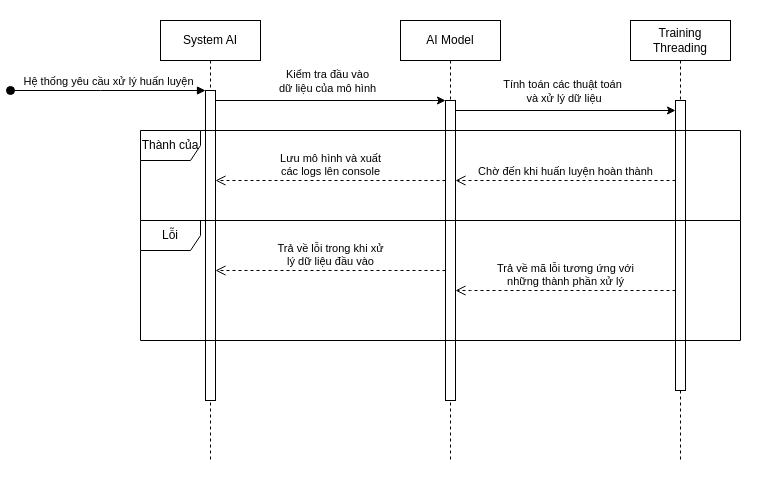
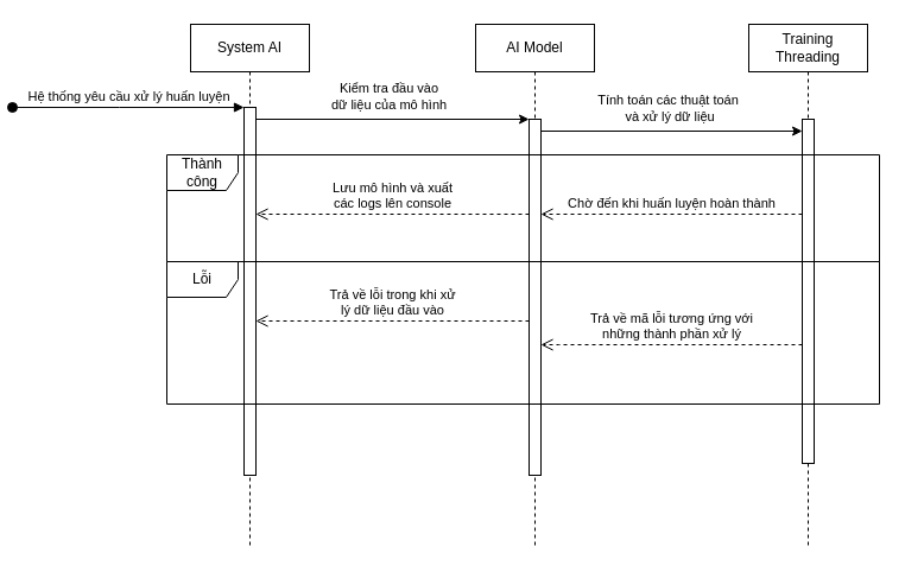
  <mxCell id="0" />
  <mxCell id="1" parent="0" />
  <mxCell id="2" value="System AI" style="shape=umlLifeline;perimeter=lifelinePerimeter;whiteSpace=wrap;html=1;container=0;dropTarget=0;collapsible=0;recursiveResize=0;outlineConnect=0;portConstraint=eastwest;newEdgeStyle={&quot;edgeStyle&quot;:&quot;elbowEdgeStyle&quot;,&quot;elbow&quot;:&quot;vertical&quot;,&quot;curved&quot;:0,&quot;rounded&quot;:0};" parent="1" vertex="1"><mxGeometry x="40" y="20" width="100" height="440" as="geometry" /></mxCell>
  <mxCell id="3" value="" style="html=1;points=[];perimeter=orthogonalPerimeter;outlineConnect=0;targetShapes=umlLifeline;portConstraint=eastwest;newEdgeStyle={&quot;edgeStyle&quot;:&quot;elbowEdgeStyle&quot;,&quot;elbow&quot;:&quot;vertical&quot;,&quot;curved&quot;:0,&quot;rounded&quot;:0};" parent="2" vertex="1"><mxGeometry x="45" y="70" width="10" height="310" as="geometry" /></mxCell>
  <mxCell id="4" value="Hệ thống yêu cầu xử lý huấn luyện" style="html=1;verticalAlign=bottom;startArrow=oval;endArrow=block;startSize=8;edgeStyle=elbowEdgeStyle;elbow=vertical;curved=0;rounded=0;" parent="2" target="3" edge="1"><mxGeometry relative="1" as="geometry"><mxPoint x="-150" y="70" as="sourcePoint" /><Array as="points"><mxPoint x="-60" y="70" /></Array></mxGeometry></mxCell>
  <mxCell id="5" value="AI Model" style="shape=umlLifeline;perimeter=lifelinePerimeter;whiteSpace=wrap;html=1;container=0;dropTarget=0;collapsible=0;recursiveResize=0;outlineConnect=0;portConstraint=eastwest;newEdgeStyle={&quot;edgeStyle&quot;:&quot;elbowEdgeStyle&quot;,&quot;elbow&quot;:&quot;vertical&quot;,&quot;curved&quot;:0,&quot;rounded&quot;:0};" parent="1" vertex="1"><mxGeometry x="280" y="20" width="100" height="440" as="geometry" /></mxCell>
  <mxCell id="6" value="" style="html=1;points=[];perimeter=orthogonalPerimeter;outlineConnect=0;targetShapes=umlLifeline;portConstraint=eastwest;newEdgeStyle={&quot;edgeStyle&quot;:&quot;elbowEdgeStyle&quot;,&quot;elbow&quot;:&quot;vertical&quot;,&quot;curved&quot;:0,&quot;rounded&quot;:0};" parent="5" vertex="1"><mxGeometry x="45" y="80" width="10" height="300" as="geometry" /></mxCell>
  <mxCell id="7" value="Training Threading" style="shape=umlLifeline;perimeter=lifelinePerimeter;whiteSpace=wrap;html=1;container=0;dropTarget=0;collapsible=0;recursiveResize=0;outlineConnect=0;portConstraint=eastwest;newEdgeStyle={&quot;edgeStyle&quot;:&quot;elbowEdgeStyle&quot;,&quot;elbow&quot;:&quot;vertical&quot;,&quot;curved&quot;:0,&quot;rounded&quot;:0};" parent="1" vertex="1"><mxGeometry x="510" y="20" width="100" height="440" as="geometry" /></mxCell>
  <mxCell id="8" value="" style="html=1;points=[];perimeter=orthogonalPerimeter;outlineConnect=0;targetShapes=umlLifeline;portConstraint=eastwest;newEdgeStyle={&quot;edgeStyle&quot;:&quot;elbowEdgeStyle&quot;,&quot;elbow&quot;:&quot;vertical&quot;,&quot;curved&quot;:0,&quot;rounded&quot;:0};" parent="7" vertex="1"><mxGeometry x="45" y="80" width="10" height="290" as="geometry" /></mxCell>
  <mxCell id="9" value="" style="endArrow=classic;html=1;rounded=0;" parent="1" source="3" edge="1"><mxGeometry width="50" height="50" relative="1" as="geometry"><mxPoint x="149.81" y="100" as="sourcePoint" /><mxPoint x="325" y="100" as="targetPoint" /></mxGeometry></mxCell>
  <mxCell id="10" value="Kiểm tra đầu vào &lt;br&gt;dữ liệu của mô hình" style="edgeLabel;html=1;align=center;verticalAlign=middle;resizable=0;points=[];" parent="9" vertex="1" connectable="0"><mxGeometry x="-0.039" relative="1" as="geometry"><mxPoint y="-20" as="offset" /></mxGeometry></mxCell>
  <mxCell id="11" value="" style="endArrow=classic;html=1;rounded=0;" parent="1" target="8" edge="1"><mxGeometry width="50" height="50" relative="1" as="geometry"><mxPoint x="335" y="110" as="sourcePoint" /><mxPoint x="505" y="110" as="targetPoint" /></mxGeometry></mxCell>
  <mxCell id="12" value="Tính toán các thuật toán&lt;br&gt;&amp;nbsp;và xử lý dữ liệu" style="edgeLabel;html=1;align=center;verticalAlign=middle;resizable=0;points=[];" parent="11" vertex="1" connectable="0"><mxGeometry x="-0.039" relative="1" as="geometry"><mxPoint y="-20" as="offset" /></mxGeometry></mxCell>
- <mxCell id="13" value="Thành của" style="shape=umlFrame;whiteSpace=wrap;html=1;pointerEvents=0;" parent="1" vertex="1"><mxGeometry x="20" y="130" width="600" height="90" as="geometry" /></mxCell>
+ <mxCell id="13" value="Thành công" style="shape=umlFrame;whiteSpace=wrap;html=1;pointerEvents=0;" parent="1" vertex="1"><mxGeometry x="20" y="130" width="600" height="90" as="geometry" /></mxCell>
  <mxCell id="14" value="Lỗi" style="shape=umlFrame;whiteSpace=wrap;html=1;pointerEvents=0;" parent="1" vertex="1"><mxGeometry x="20" y="220" width="600" height="120" as="geometry" /></mxCell>
  <mxCell id="15" value="Trả về lỗi trong khi xử &lt;br&gt;lý dữ liệu đầu vào" style="html=1;verticalAlign=bottom;endArrow=open;dashed=1;endSize=8;curved=0;rounded=0;" parent="1" target="3" edge="1"><mxGeometry relative="1" as="geometry"><mxPoint x="325" y="270" as="sourcePoint" /><mxPoint x="155" y="270" as="targetPoint" /></mxGeometry></mxCell>
  <mxCell id="16" value="Trả về mã lỗi tương ứng với &lt;br&gt;những thành phần xử lý" style="html=1;verticalAlign=bottom;endArrow=open;dashed=1;endSize=8;curved=0;rounded=0;" parent="1" source="8" target="6" edge="1"><mxGeometry relative="1" as="geometry"><mxPoint x="500" y="265" as="sourcePoint" /><mxPoint x="330" y="265" as="targetPoint" /><mxPoint as="offset" /><Array as="points"><mxPoint x="400" y="290" /><mxPoint x="350" y="290" /></Array></mxGeometry></mxCell>
  <mxCell id="17" value="Lưu mô hình và xuất &lt;br&gt;các logs lên console" style="html=1;verticalAlign=bottom;endArrow=open;dashed=1;endSize=8;curved=0;rounded=0;" parent="1" target="3" edge="1"><mxGeometry relative="1" as="geometry"><mxPoint x="325" y="180" as="sourcePoint" /><mxPoint x="155" y="180" as="targetPoint" /></mxGeometry></mxCell>
  <mxCell id="18" value="Chờ đến khi huấn luyện hoàn thành" style="html=1;verticalAlign=bottom;endArrow=open;dashed=1;endSize=8;curved=0;rounded=0;" parent="1" edge="1"><mxGeometry relative="1" as="geometry"><mxPoint x="555" y="180" as="sourcePoint" /><mxPoint x="335" y="180" as="targetPoint" /></mxGeometry></mxCell>
